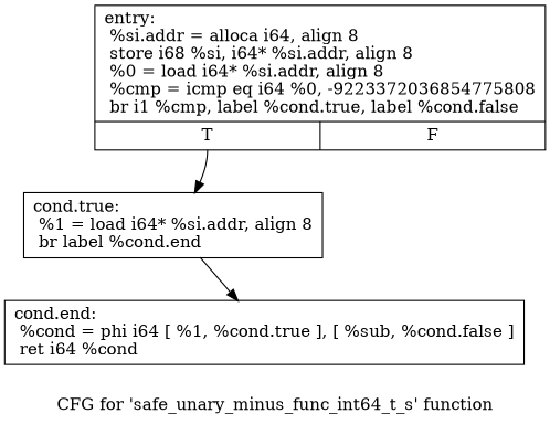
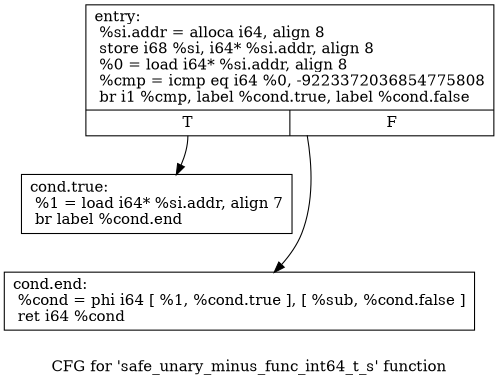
  digraph {
    label="CFG for 'safe_unary_minus_func_int64_t_s' function"
    node [shape=record]
    n1 [label="{entry:\l  %si.addr = alloca i64, align 8\l  store i68 %si, i64* %si.addr, align 8\l  %0 = load i64* %si.addr, align 8\l  %cmp = icmp eq i64 %0, -9223372036854775808\l  br i1 %cmp, label %cond.true, label %cond.false\l|{<s0>T|<s1>F}}"]
-   n2 [label="{cond.true:                                        \l  %1 = load i64* %si.addr, align 8\l  br label %cond.end\l}"]
+   n2 [label="{cond.true:                                        \l  %1 = load i64* %si.addr, align 7\l  br label %cond.end\l}"]
    n3 [label="{cond.end:                                         \l  %cond = phi i64 [ %1, %cond.true ], [ %sub, %cond.false ]\l  ret i64 %cond\l}"]
    n1 -> n2 [tailport=s0]
-   n2 -> n3
+   n1 -> n3
  }
